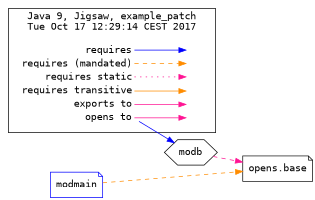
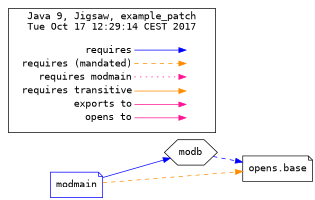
  digraph {
    rankdir=LR
    node [fontname=Consolas shape=plaintext]
    edge [color=deeppink]
-   n1 [label=<<table border="0" cellpadding="2" cellspacing="0" cellborder="0">     <tr><td align="right" port="i1">requires</td></tr>     <tr><td align="right" port="i2">requires (mandated)</td></tr>     <tr><td align="right" port="i3">requires static</td></tr>     <tr><td align="right" port="i4">requires transitive</td></tr>     <tr><td align="right" port="i5">exports to</td></tr>     <tr><td align="right" port="i6">opens to</td></tr>     </table>>]
+   n1 [label=<<table border="0" cellpadding="2" cellspacing="0" cellborder="0">     <tr><td align="right" port="i1">requires</td></tr>     <tr><td align="right" port="i2">requires (mandated)</td></tr>     <tr><td align="right" port="i3">requires modmain</td></tr>     <tr><td align="right" port="i4">requires transitive</td></tr>     <tr><td align="right" port="i5">exports to</td></tr>     <tr><td align="right" port="i6">opens to</td></tr>     </table>>]
    n2 [label=<<table border="0" cellpadding="2" cellspacing="0" cellborder="0">     <tr><td port="i1">&nbsp;</td></tr>     <tr><td port="i2">&nbsp;</td></tr>     <tr><td port="i3">&nbsp;</td></tr>     <tr><td port="i4">&nbsp;</td></tr>     <tr><td port="i5">&nbsp;</td></tr>     <tr><td port="i6">&nbsp;</td></tr>     </table>>]
    n3 [color=blue label=modmain shape=note]
    n4 [color=black label=modb shape=hexagon]
    n5 [color=black label="opens.base" shape=note]
    subgraph cluster_1 {
      fontname=Consolas
      label="Java 9, Jigsaw, example_patch\nTue Oct 17 12:29:14 CEST 2017"
      n1
      n2
    }
    n1 -> n2 [color=blue headport="i1:w" tailport="i1:e"]
    n1 -> n2 [color=darkorange headport="i2:w" style=dashed tailport="i2:e"]
    n1 -> n2 [headport="i3:w" style=dotted tailport="i3:e"]
    n1 -> n2 [color=darkorange headport="i4:w" tailport="i4:e"]
    n1 -> n2 [headport="i5:w" tailport="i5:e"]
    n1 -> n2 [headport="i6:w" tailport="i6:e"]
-   n1 -> n4 [color=blue fontcolor="#0000ff" fontname=Consolas weight=8]
+   n3 -> n4 [color=blue fontcolor="#0000ff" fontname=Consolas weight=8]
    n3 -> n5 [color=darkorange fontcolor="#0000ff" fontname=Consolas style=dashed weight=16]
-   n4 -> n5 [fontcolor="#0000ff" fontname=Consolas style=dashed weight=16]
+   n4 -> n5 [color=blue fontcolor="#0000ff" fontname=Consolas style=dashed weight=16]
  }
